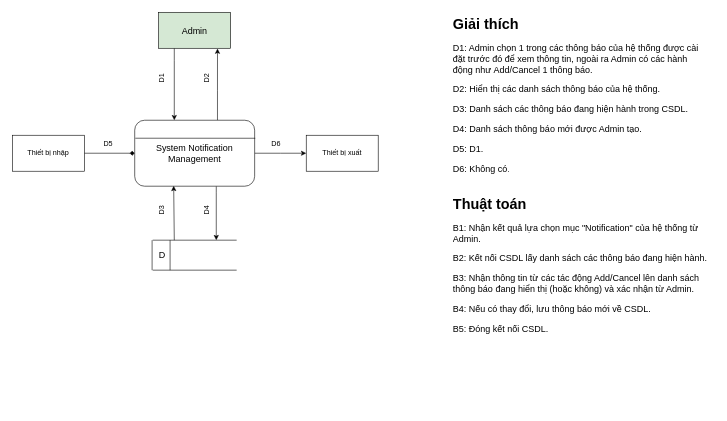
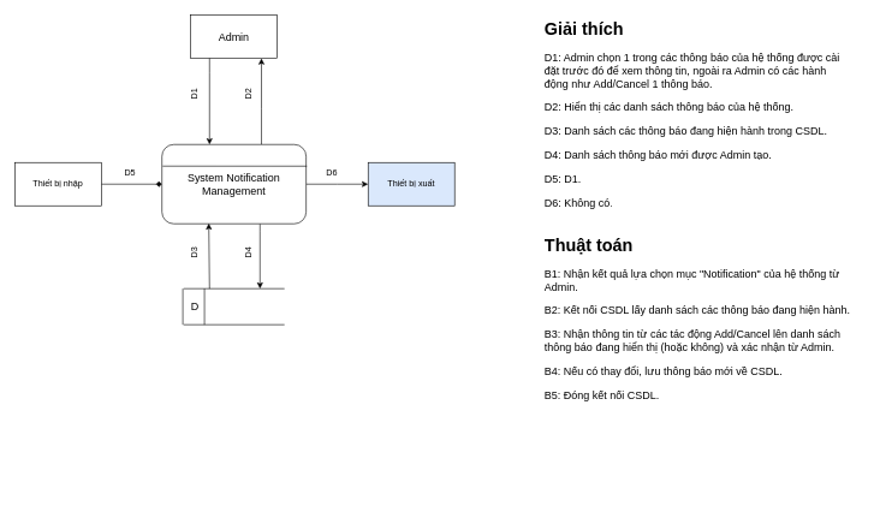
  <mxCell id="0" />
  <mxCell id="1" parent="0" />
  <mxCell id="2" style="edgeStyle=orthogonalEdgeStyle;rounded=0;orthogonalLoop=1;jettySize=auto;html=1;entryX=0.33;entryY=0;entryDx=0;entryDy=0;entryPerimeter=0;" edge="1" parent="1" source="3" target="7"><mxGeometry relative="1" as="geometry"><Array as="points"><mxPoint x="290" y="100" /><mxPoint x="290" y="100" /></Array></mxGeometry></mxCell>
- <mxCell id="3" value="&lt;font style=&quot;font-size: 15px&quot;&gt;Admin&lt;/font&gt;" style="rounded=0;whiteSpace=wrap;html=1;fillColor=#d5e8d4;" vertex="1" parent="1"><mxGeometry x="264" y="20" width="120" height="60" as="geometry" /></mxCell>
+ <mxCell id="3" value="&lt;font style=&quot;font-size: 15px&quot;&gt;Admin&lt;/font&gt;" style="rounded=0;whiteSpace=wrap;html=1;" vertex="1" parent="1"><mxGeometry x="264" y="20" width="120" height="60" as="geometry" /></mxCell>
  <mxCell id="4" style="edgeStyle=orthogonalEdgeStyle;rounded=0;orthogonalLoop=1;jettySize=auto;html=1;" edge="1" parent="1" source="7"><mxGeometry relative="1" as="geometry"><mxPoint x="510" y="255" as="targetPoint" /></mxGeometry></mxCell>
  <mxCell id="5" style="edgeStyle=orthogonalEdgeStyle;rounded=0;orthogonalLoop=1;jettySize=auto;html=1;" edge="1" parent="1" source="7"><mxGeometry relative="1" as="geometry"><mxPoint x="360" y="400" as="targetPoint" /><Array as="points"><mxPoint x="360" y="320" /><mxPoint x="360" y="320" /></Array></mxGeometry></mxCell>
  <mxCell id="6" value="" style="edgeStyle=orthogonalEdgeStyle;rounded=0;orthogonalLoop=1;jettySize=auto;html=1;entryX=0.817;entryY=1.008;entryDx=0;entryDy=0;entryPerimeter=0;" edge="1" parent="1" source="7" target="3"><mxGeometry relative="1" as="geometry"><Array as="points"><mxPoint x="362" y="150" /><mxPoint x="362" y="150" /></Array></mxGeometry></mxCell>
  <mxCell id="7" value="&lt;font style=&quot;font-size: 15px&quot;&gt;System Notification Management&lt;/font&gt;" style="rounded=1;whiteSpace=wrap;html=1;" vertex="1" parent="1"><mxGeometry x="224" y="200" width="200" height="110" as="geometry" /></mxCell>
  <mxCell id="8" value="" style="endArrow=none;html=1;entryX=0.98;entryY=0.273;entryDx=0;entryDy=0;entryPerimeter=0;" edge="1" parent="1"><mxGeometry width="50" height="50" relative="1" as="geometry"><mxPoint x="225" y="230" as="sourcePoint" /><mxPoint x="425" y="230.03" as="targetPoint" /></mxGeometry></mxCell>
  <mxCell id="9" style="edgeStyle=orthogonalEdgeStyle;rounded=0;orthogonalLoop=1;jettySize=auto;html=1;endArrow=diamond;" edge="1" parent="1" source="10" target="7"><mxGeometry relative="1" as="geometry" /></mxCell>
  <mxCell id="10" value="Thiết bị nhập" style="rounded=0;whiteSpace=wrap;html=1;" vertex="1" parent="1"><mxGeometry x="20" y="225" width="120" height="60" as="geometry" /></mxCell>
- <mxCell id="11" value="Thiết bị xuất" style="rounded=0;whiteSpace=wrap;html=1;" vertex="1" parent="1"><mxGeometry x="510" y="225" width="120" height="60" as="geometry" /></mxCell>
+ <mxCell id="11" value="Thiết bị xuất" style="rounded=0;whiteSpace=wrap;html=1;fillColor=#dae8fc;" vertex="1" parent="1"><mxGeometry x="510" y="225" width="120" height="60" as="geometry" /></mxCell>
  <mxCell id="12" value="" style="endArrow=none;html=1;" edge="1" parent="1"><mxGeometry width="50" height="50" relative="1" as="geometry"><mxPoint x="254" y="400" as="sourcePoint" /><mxPoint x="394" y="400" as="targetPoint" /></mxGeometry></mxCell>
  <mxCell id="13" value="" style="endArrow=none;html=1;" edge="1" parent="1"><mxGeometry width="50" height="50" relative="1" as="geometry"><mxPoint x="254" y="450" as="sourcePoint" /><mxPoint x="394" y="450" as="targetPoint" /></mxGeometry></mxCell>
  <mxCell id="14" value="" style="endArrow=none;html=1;" edge="1" parent="1"><mxGeometry width="50" height="50" relative="1" as="geometry"><mxPoint x="253" y="450" as="sourcePoint" /><mxPoint x="253" y="400" as="targetPoint" /></mxGeometry></mxCell>
  <mxCell id="15" value="" style="endArrow=none;html=1;" edge="1" parent="1"><mxGeometry width="50" height="50" relative="1" as="geometry"><mxPoint x="283" y="450" as="sourcePoint" /><mxPoint x="283" y="400" as="targetPoint" /></mxGeometry></mxCell>
  <mxCell id="16" value="&lt;font style=&quot;font-size: 15px&quot;&gt;D&lt;/font&gt;" style="text;html=1;strokeColor=none;fillColor=none;align=center;verticalAlign=middle;whiteSpace=wrap;rounded=0;" vertex="1" parent="1"><mxGeometry x="250" y="414" width="40" height="20" as="geometry" /></mxCell>
  <mxCell id="17" value="D1" style="text;html=1;strokeColor=none;fillColor=none;align=center;verticalAlign=middle;whiteSpace=wrap;rounded=0;rotation=-90;" vertex="1" parent="1"><mxGeometry x="250" y="120" width="40" height="20" as="geometry" /></mxCell>
  <mxCell id="18" value="D2" style="text;html=1;strokeColor=none;fillColor=none;align=center;verticalAlign=middle;whiteSpace=wrap;rounded=0;rotation=-90;" vertex="1" parent="1"><mxGeometry x="324" y="120" width="40" height="20" as="geometry" /></mxCell>
  <mxCell id="19" value="D3" style="text;html=1;strokeColor=none;fillColor=none;align=center;verticalAlign=middle;whiteSpace=wrap;rounded=0;rotation=-90;" vertex="1" parent="1"><mxGeometry x="250" y="340" width="40" height="20" as="geometry" /></mxCell>
  <mxCell id="20" value="D4" style="text;html=1;strokeColor=none;fillColor=none;align=center;verticalAlign=middle;whiteSpace=wrap;rounded=0;rotation=-90;" vertex="1" parent="1"><mxGeometry x="324" y="340" width="40" height="20" as="geometry" /></mxCell>
  <mxCell id="21" value="D6" style="text;html=1;strokeColor=none;fillColor=none;align=center;verticalAlign=middle;whiteSpace=wrap;rounded=0;rotation=0;" vertex="1" parent="1"><mxGeometry x="440" y="230" width="40" height="20" as="geometry" /></mxCell>
  <mxCell id="22" value="D5" style="text;html=1;strokeColor=none;fillColor=none;align=center;verticalAlign=middle;whiteSpace=wrap;rounded=0;rotation=0;" vertex="1" parent="1"><mxGeometry x="160" y="230" width="40" height="20" as="geometry" /></mxCell>
  <mxCell id="23" style="edgeStyle=orthogonalEdgeStyle;rounded=0;orthogonalLoop=1;jettySize=auto;html=1;exitX=0.5;exitY=1;exitDx=0;exitDy=0;" edge="1" parent="1"><mxGeometry relative="1" as="geometry"><mxPoint x="805" y="40" as="sourcePoint" /><mxPoint x="805" y="40" as="targetPoint" /></mxGeometry></mxCell>
  <mxCell id="24" value="&lt;h1&gt;Giải thích&lt;/h1&gt;&lt;p style=&quot;font-size: 15px&quot;&gt;&lt;font style=&quot;font-size: 15px&quot;&gt;D1: Admin chọn 1 trong các thông báo của hệ thống được cài đặt trước đó để xem thông tin, ngoài ra Admin có các hành động như Add/Cancel 1 thông báo.&lt;/font&gt;&lt;/p&gt;&lt;p style=&quot;font-size: 15px&quot;&gt;&lt;font style=&quot;font-size: 15px&quot;&gt;D2: Hiển thị các danh sách thông báo của hệ thống.&lt;/font&gt;&lt;/p&gt;&lt;p style=&quot;font-size: 15px&quot;&gt;&lt;font style=&quot;font-size: 15px&quot;&gt;D3: Danh sách các thông báo đang hiện hành trong CSDL.&lt;/font&gt;&lt;/p&gt;&lt;p style=&quot;font-size: 15px&quot;&gt;&lt;font style=&quot;font-size: 15px&quot;&gt;D4: Danh sách thông báo mới được Admin tạo.&lt;/font&gt;&lt;/p&gt;&lt;p style=&quot;font-size: 15px&quot;&gt;&lt;font style=&quot;font-size: 15px&quot;&gt;D5: D1.&lt;/font&gt;&lt;/p&gt;&lt;p style=&quot;font-size: 15px&quot;&gt;&lt;font style=&quot;font-size: 15px&quot;&gt;D6: Không có&lt;/font&gt;&lt;span style=&quot;font-size: 13px&quot;&gt;.&lt;/span&gt;&lt;/p&gt;&lt;p&gt;&lt;br&gt;&lt;/p&gt;" style="text;html=1;strokeColor=none;fillColor=none;spacing=5;spacingTop=-20;whiteSpace=wrap;overflow=hidden;rounded=0;" vertex="1" parent="1"><mxGeometry x="750" y="20" width="430" height="300" as="geometry" /></mxCell>
  <mxCell id="25" value="" style="endArrow=classic;html=1;entryX=0.325;entryY=0.995;entryDx=0;entryDy=0;entryPerimeter=0;" edge="1" parent="1" target="7"><mxGeometry width="50" height="50" relative="1" as="geometry"><mxPoint x="290" y="400" as="sourcePoint" /><mxPoint x="620" y="290" as="targetPoint" /></mxGeometry></mxCell>
  <mxCell id="26" value="&lt;h1&gt;Thuật toán&lt;/h1&gt;&lt;p style=&quot;font-size: 15px&quot;&gt;B1: Nhận kết quả lựa chọn mục &quot;Notification&quot; của hệ thống từ Admin.&lt;/p&gt;&lt;p style=&quot;font-size: 15px&quot;&gt;B2: Kết nối CSDL lấy danh sách các thông báo đang hiện hành.&lt;/p&gt;&lt;p style=&quot;font-size: 15px&quot;&gt;B3: Nhận thông tin từ các tác động Add/Cancel lên danh sách thông báo đang hiển thị (hoặc không) và xác nhận từ Admin.&lt;/p&gt;&lt;p style=&quot;font-size: 15px&quot;&gt;B4: Nếu có thay đổi, lưu thông báo mới về CSDL.&lt;/p&gt;&lt;p style=&quot;font-size: 15px&quot;&gt;B5: Đóng kết nối CSDL.&lt;/p&gt;" style="text;html=1;strokeColor=none;fillColor=none;spacing=5;spacingTop=-20;whiteSpace=wrap;overflow=hidden;rounded=0;" vertex="1" parent="1"><mxGeometry x="750" y="320" width="440" height="360" as="geometry" /></mxCell>
